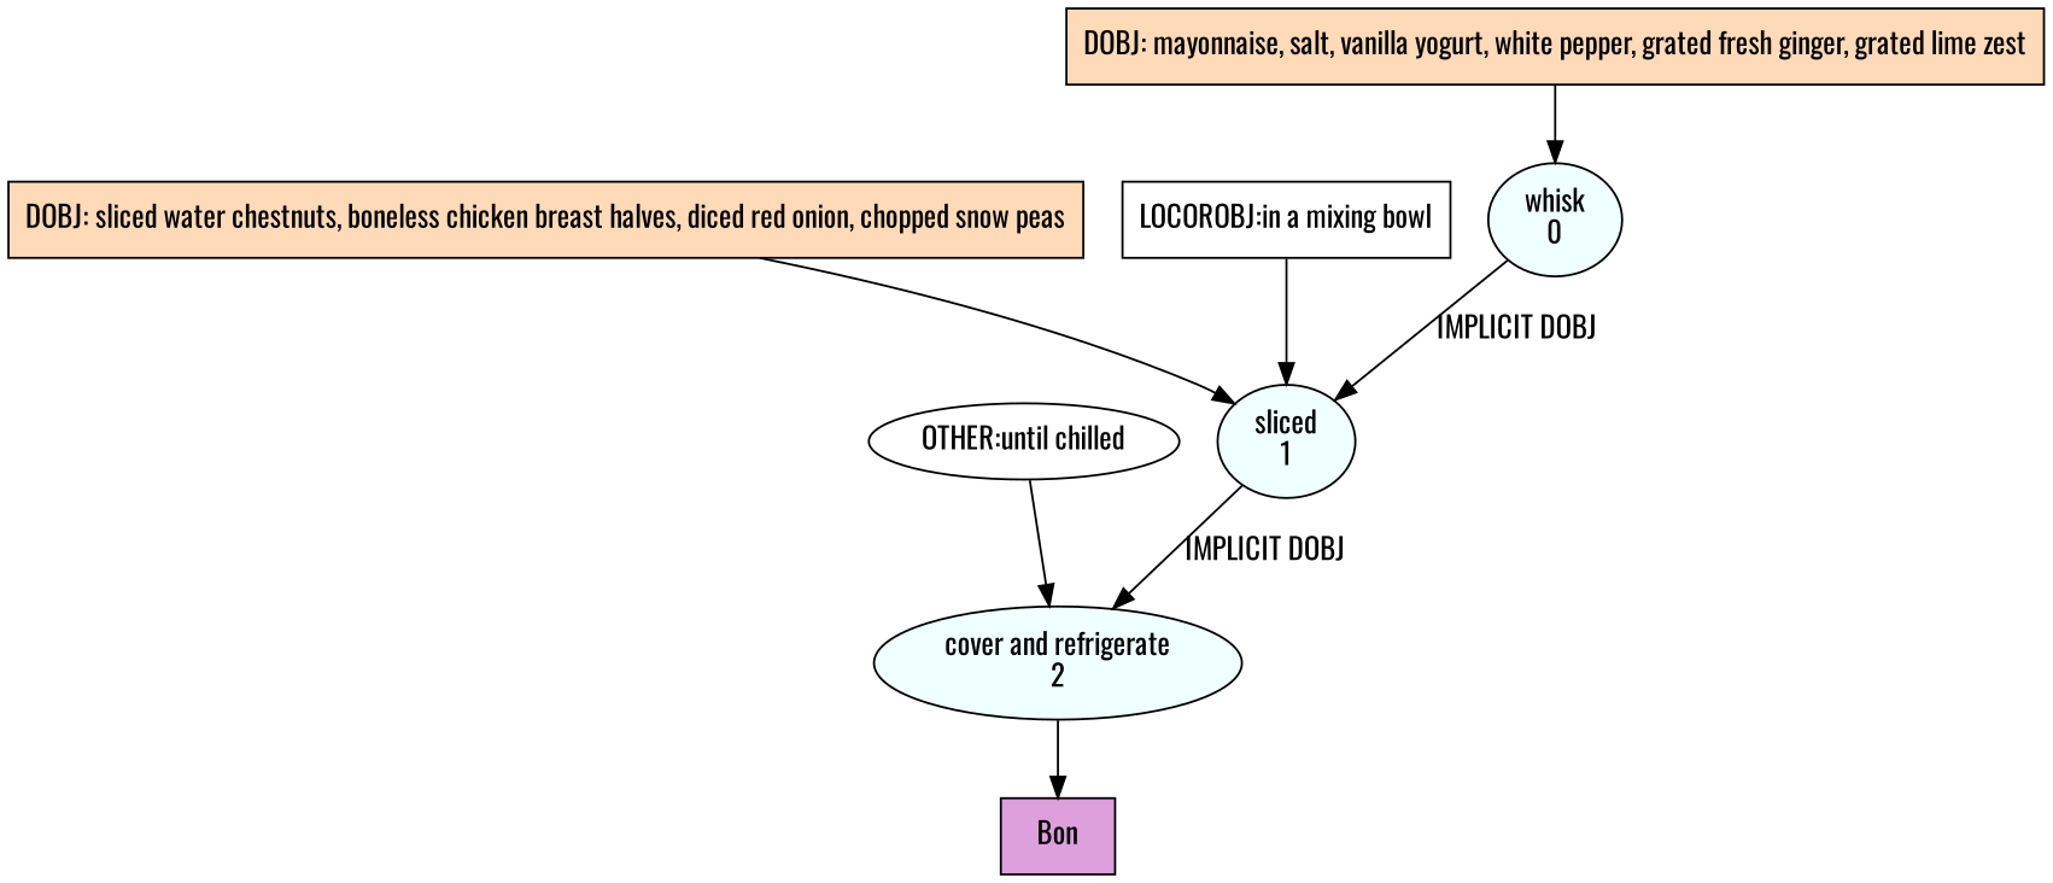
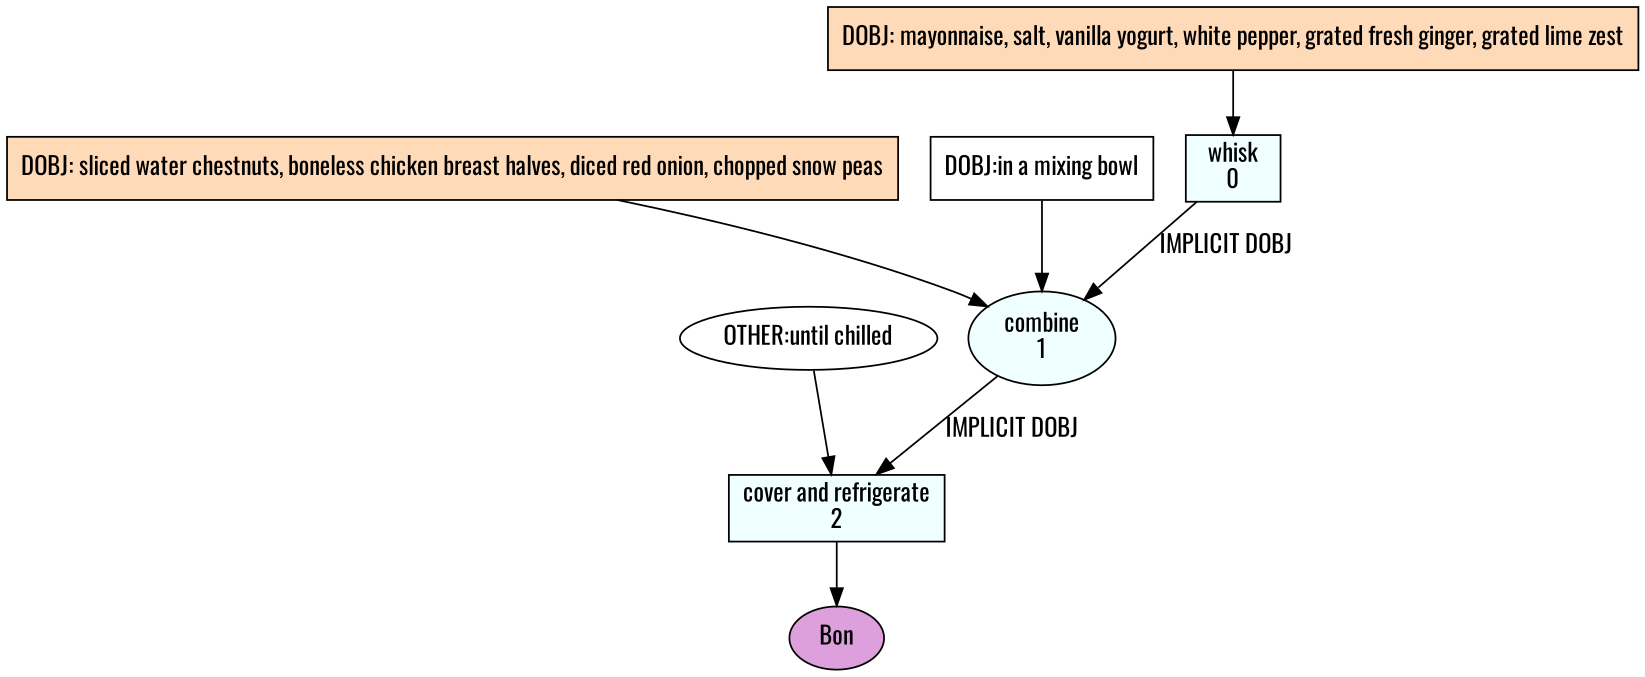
  digraph {
    fontname=Oswald
    node [fillcolor=azure fontname=Oswald shape=oval style=filled]
    edge [fontname=Oswald]
-   n1 [label="whisk\n0"]
-   n2 [label="sliced\n1"]
-   n3 [label="cover and refrigerate\n2"]
-   n4 [fillcolor=plum label=Bon shape=box]
+   n1 [label="whisk\n0" shape=box]
+   n2 [label="combine\n1"]
+   n3 [label="cover and refrigerate\n2" shape=box]
+   n4 [fillcolor=plum label=Bon]
    n5 [fillcolor=peachpuff label="DOBJ: mayonnaise, salt, vanilla yogurt, white pepper, grated fresh ginger, grated lime zest" shape=box]
    n6 [fillcolor=peachpuff label="DOBJ: sliced water chestnuts, boneless chicken breast halves, diced red onion, chopped snow peas" shape=box]
-   n7 [fillcolor=white label="LOCOROBJ:in a mixing bowl" shape=box]
+   n7 [fillcolor=white label="DOBJ:in a mixing bowl" shape=box]
    n8 [fillcolor=white label="OTHER:until chilled" shape=ellipse]
    n1 -> n2 [label="IMPLICIT DOBJ"]
    n2 -> n3 [label="IMPLICIT DOBJ"]
    n3 -> n4
    n5 -> n1
    n6 -> n2
    n7 -> n2
    n8 -> n3
  }
